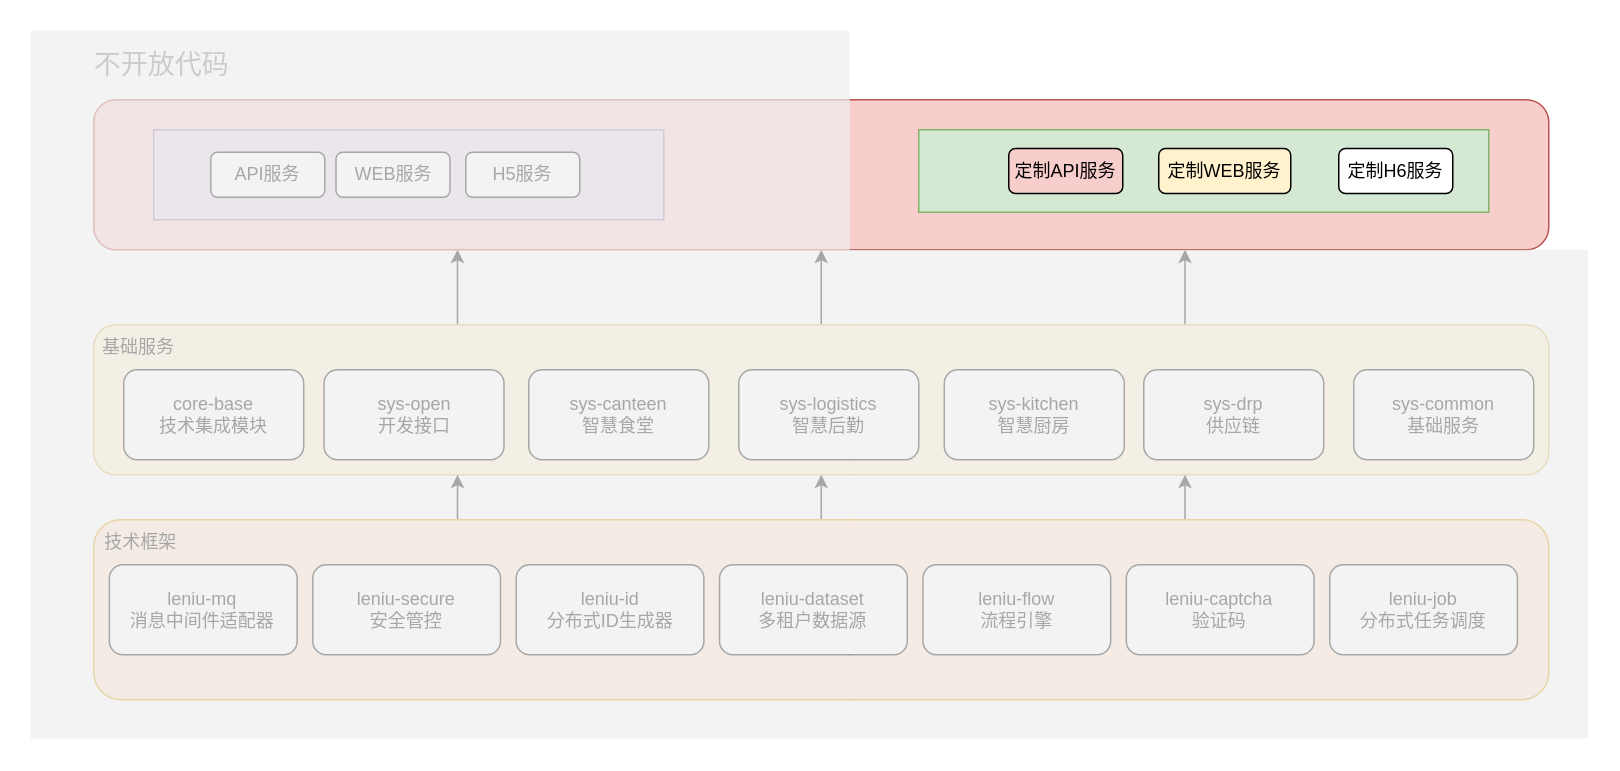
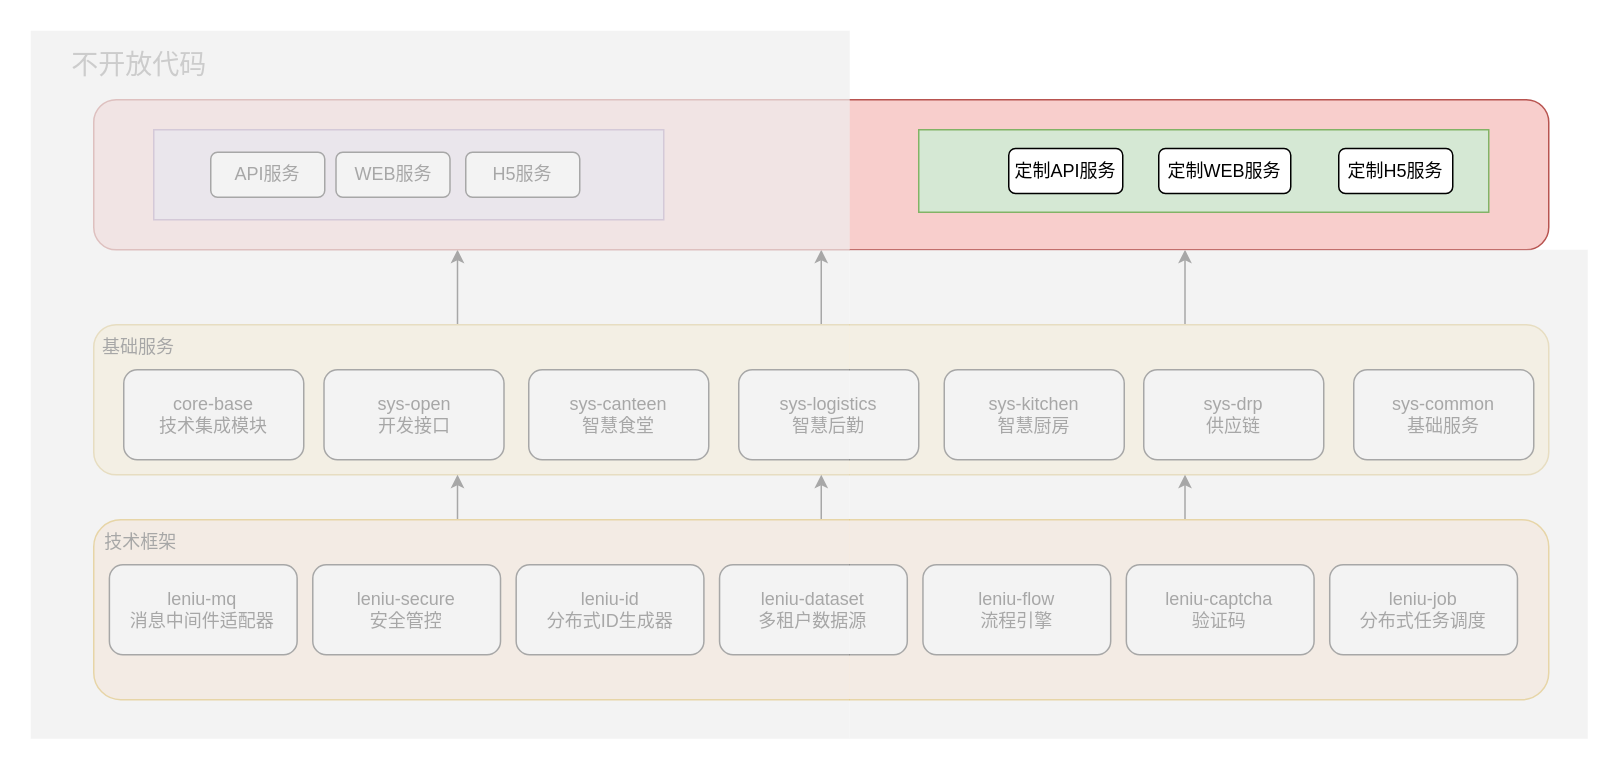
  <mxCell id="0" />
  <mxCell id="1" parent="0" />
  <mxCell id="2" style="edgeStyle=orthogonalEdgeStyle;rounded=0;orthogonalLoop=1;jettySize=auto;html=1;exitX=0.25;exitY=0;exitDx=0;exitDy=0;entryX=0.25;entryY=1;entryDx=0;entryDy=0;" edge="1" parent="1" source="5" target="17"><mxGeometry relative="1" as="geometry" /></mxCell>
  <mxCell id="3" style="edgeStyle=orthogonalEdgeStyle;rounded=0;orthogonalLoop=1;jettySize=auto;html=1;exitX=0.5;exitY=0;exitDx=0;exitDy=0;entryX=0.5;entryY=1;entryDx=0;entryDy=0;" edge="1" parent="1" source="5" target="17"><mxGeometry relative="1" as="geometry" /></mxCell>
  <mxCell id="4" style="edgeStyle=orthogonalEdgeStyle;rounded=0;orthogonalLoop=1;jettySize=auto;html=1;exitX=0.75;exitY=0;exitDx=0;exitDy=0;entryX=0.75;entryY=1;entryDx=0;entryDy=0;" edge="1" parent="1" source="5" target="17"><mxGeometry relative="1" as="geometry" /></mxCell>
  <mxCell id="5" value="" style="rounded=1;whiteSpace=wrap;html=1;fillColor=#fff2cc;strokeColor=#d6b656;" vertex="1" parent="1"><mxGeometry x="62" y="216" width="970" height="100" as="geometry" /></mxCell>
  <mxCell id="6" value="基础服务" style="text;html=1;align=center;verticalAlign=middle;whiteSpace=wrap;rounded=0;" vertex="1" parent="1"><mxGeometry x="62" y="216" width="60" height="30" as="geometry" /></mxCell>
  <mxCell id="7" value="core-base&lt;br&gt;&lt;div&gt;技术集成模块&lt;/div&gt;" style="rounded=1;whiteSpace=wrap;html=1;" vertex="1" parent="1"><mxGeometry x="82" y="246" width="120" height="60" as="geometry" /></mxCell>
  <mxCell id="8" value="sys-open&lt;br&gt;&lt;div&gt;开发接口&lt;/div&gt;" style="rounded=1;whiteSpace=wrap;html=1;" vertex="1" parent="1"><mxGeometry x="215.5" y="246" width="120" height="60" as="geometry" /></mxCell>
  <mxCell id="9" value="sys-canteen&lt;br&gt;&lt;div&gt;智慧食堂&lt;/div&gt;" style="rounded=1;whiteSpace=wrap;html=1;" vertex="1" parent="1"><mxGeometry x="352" y="246" width="120" height="60" as="geometry" /></mxCell>
  <mxCell id="10" value="sys-logistics&lt;br&gt;&lt;div&gt;智慧后勤&lt;/div&gt;" style="rounded=1;whiteSpace=wrap;html=1;" vertex="1" parent="1"><mxGeometry x="492" y="246" width="120" height="60" as="geometry" /></mxCell>
  <mxCell id="11" value="sys-kitchen&lt;br&gt;&lt;div&gt;智慧厨房&lt;/div&gt;" style="rounded=1;whiteSpace=wrap;html=1;" vertex="1" parent="1"><mxGeometry x="629" y="246" width="120" height="60" as="geometry" /></mxCell>
  <mxCell id="12" value="sys-drp&lt;br&gt;&lt;div&gt;供应链&lt;/div&gt;" style="rounded=1;whiteSpace=wrap;html=1;" vertex="1" parent="1"><mxGeometry x="762" y="246" width="120" height="60" as="geometry" /></mxCell>
  <mxCell id="13" value="sys-common&lt;br&gt;&lt;div&gt;基础服务&lt;/div&gt;" style="rounded=1;whiteSpace=wrap;html=1;" vertex="1" parent="1"><mxGeometry x="902" y="246" width="120" height="60" as="geometry" /></mxCell>
  <mxCell id="14" style="edgeStyle=orthogonalEdgeStyle;rounded=0;orthogonalLoop=1;jettySize=auto;html=1;exitX=0.25;exitY=0;exitDx=0;exitDy=0;entryX=0.25;entryY=1;entryDx=0;entryDy=0;" edge="1" parent="1" source="26" target="5"><mxGeometry relative="1" as="geometry" /></mxCell>
  <mxCell id="15" style="edgeStyle=orthogonalEdgeStyle;rounded=0;orthogonalLoop=1;jettySize=auto;html=1;exitX=0.5;exitY=0;exitDx=0;exitDy=0;entryX=0.5;entryY=1;entryDx=0;entryDy=0;" edge="1" parent="1" source="26" target="5"><mxGeometry relative="1" as="geometry" /></mxCell>
  <mxCell id="16" style="edgeStyle=orthogonalEdgeStyle;rounded=0;orthogonalLoop=1;jettySize=auto;html=1;exitX=0.75;exitY=0;exitDx=0;exitDy=0;entryX=0.75;entryY=1;entryDx=0;entryDy=0;" edge="1" parent="1" source="26" target="5"><mxGeometry relative="1" as="geometry" /></mxCell>
  <mxCell id="17" value="" style="rounded=1;whiteSpace=wrap;html=1;fillColor=#f8cecc;strokeColor=#b85450;" vertex="1" parent="1"><mxGeometry x="62" y="66" width="970" height="100" as="geometry" /></mxCell>
  <mxCell id="18" value="" style="rounded=0;whiteSpace=wrap;html=1;fillColor=#e1d5e7;strokeColor=#9673a6;" vertex="1" parent="1"><mxGeometry x="102" y="86" width="340" height="60" as="geometry" /></mxCell>
  <mxCell id="19" value="" style="rounded=0;whiteSpace=wrap;html=1;fillColor=#d5e8d4;strokeColor=#82b366;" vertex="1" parent="1"><mxGeometry x="612" y="86" width="380" height="55" as="geometry" /></mxCell>
  <mxCell id="20" value="API服务" style="rounded=1;whiteSpace=wrap;html=1;" vertex="1" parent="1"><mxGeometry x="140" y="101" width="76" height="30" as="geometry" /></mxCell>
  <mxCell id="21" value="WEB服务" style="rounded=1;whiteSpace=wrap;html=1;" vertex="1" parent="1"><mxGeometry x="223.5" y="101" width="76" height="30" as="geometry" /></mxCell>
  <mxCell id="22" value="H5服务" style="rounded=1;whiteSpace=wrap;html=1;" vertex="1" parent="1"><mxGeometry x="310" y="101" width="76" height="30" as="geometry" /></mxCell>
- <mxCell id="23" value="定制API服务" style="rounded=1;whiteSpace=wrap;html=1;fillColor=#f8cecc;" vertex="1" parent="1"><mxGeometry x="672" y="98.5" width="76" height="30" as="geometry" /></mxCell>
- <mxCell id="24" value="定制WEB服务" style="rounded=1;whiteSpace=wrap;html=1;fillColor=#fff2cc;" vertex="1" parent="1"><mxGeometry x="772" y="98.5" width="88" height="30" as="geometry" /></mxCell>
- <mxCell id="25" value="定制H6服务" style="rounded=1;whiteSpace=wrap;html=1;" vertex="1" parent="1"><mxGeometry x="892" y="98.5" width="76" height="30" as="geometry" /></mxCell>
+ <mxCell id="23" value="定制API服务" style="rounded=1;whiteSpace=wrap;html=1;" vertex="1" parent="1"><mxGeometry x="672" y="98.5" width="76" height="30" as="geometry" /></mxCell>
+ <mxCell id="24" value="定制WEB服务" style="rounded=1;whiteSpace=wrap;html=1;" vertex="1" parent="1"><mxGeometry x="772" y="98.5" width="88" height="30" as="geometry" /></mxCell>
+ <mxCell id="25" value="定制H5服务" style="rounded=1;whiteSpace=wrap;html=1;" vertex="1" parent="1"><mxGeometry x="892" y="98.5" width="76" height="30" as="geometry" /></mxCell>
  <mxCell id="26" value="" style="rounded=1;whiteSpace=wrap;html=1;fillColor=#ffe6cc;strokeColor=#d79b00;" vertex="1" parent="1"><mxGeometry x="62" y="346" width="970" height="120" as="geometry" /></mxCell>
  <mxCell id="27" value="技术框架" style="text;html=1;align=center;verticalAlign=middle;whiteSpace=wrap;rounded=0;" vertex="1" parent="1"><mxGeometry x="62" y="346" width="62.581" height="30" as="geometry" /></mxCell>
  <mxCell id="28" value="leniu-mq&lt;br&gt;&lt;div&gt;&lt;span style=&quot;background-color: transparent; color: light-dark(rgb(0, 0, 0), rgb(255, 255, 255));&quot;&gt;消息中间件&lt;/span&gt;适配器&lt;/div&gt;" style="rounded=1;whiteSpace=wrap;html=1;" vertex="1" parent="1"><mxGeometry x="72.43" y="376" width="125.161" height="60" as="geometry" /></mxCell>
  <mxCell id="29" value="leniu-secure&lt;div&gt;安全管控&lt;/div&gt;" style="rounded=1;whiteSpace=wrap;html=1;" vertex="1" parent="1"><mxGeometry x="208.022" y="376" width="125.161" height="60" as="geometry" /></mxCell>
  <mxCell id="30" value="leniu-id&lt;div&gt;分布式ID生成器&lt;/div&gt;" style="rounded=1;whiteSpace=wrap;html=1;" vertex="1" parent="1"><mxGeometry x="343.613" y="376" width="125.161" height="60" as="geometry" /></mxCell>
  <mxCell id="31" value="leniu-dataset&lt;div&gt;多租户数据源&lt;/div&gt;" style="rounded=1;whiteSpace=wrap;html=1;" vertex="1" parent="1"><mxGeometry x="479.204" y="376" width="125.161" height="60" as="geometry" /></mxCell>
  <mxCell id="32" value="leniu-flow&lt;div&gt;流程引擎&lt;/div&gt;" style="rounded=1;whiteSpace=wrap;html=1;" vertex="1" parent="1"><mxGeometry x="614.796" y="376" width="125.161" height="60" as="geometry" /></mxCell>
  <mxCell id="33" value="leniu-captcha&lt;div&gt;验证码&lt;/div&gt;" style="rounded=1;whiteSpace=wrap;html=1;" vertex="1" parent="1"><mxGeometry x="750.387" y="376" width="125.161" height="60" as="geometry" /></mxCell>
  <mxCell id="34" value="leniu-job&lt;div&gt;分布式任务调度&lt;/div&gt;" style="rounded=1;whiteSpace=wrap;html=1;" vertex="1" parent="1"><mxGeometry x="885.978" y="376" width="125.161" height="60" as="geometry" /></mxCell>
  <mxCell id="35" value="" style="rounded=0;whiteSpace=wrap;html=1;imageAspect=1;perimeter=orthogonalPerimeter;fillColor=#eeeeee;strokeColor=none;opacity=70;" vertex="1" parent="1"><mxGeometry x="566" y="166" width="492" height="326" as="geometry" /></mxCell>
  <mxCell id="36" value="" style="rounded=0;whiteSpace=wrap;html=1;imageAspect=1;perimeter=orthogonalPerimeter;fillColor=#eeeeee;strokeColor=none;glass=0;opacity=70;" vertex="1" parent="1"><mxGeometry x="20" y="20" width="546" height="472" as="geometry" /></mxCell>
- <mxCell id="37" value="&lt;font style=&quot;font-size: 18px; color: rgb(204, 204, 204);&quot;&gt;不开放代码&lt;/font&gt;" style="text;html=1;align=center;verticalAlign=middle;whiteSpace=wrap;rounded=0;" vertex="1" parent="1"><mxGeometry x="57.5" y="28" width="99" height="30" as="geometry" /></mxCell>
+ <mxCell id="37" value="&lt;font style=&quot;font-size: 18px; color: rgb(204, 204, 204);&quot;&gt;不开放代码&lt;/font&gt;" style="text;html=1;align=center;verticalAlign=middle;whiteSpace=wrap;rounded=0;" vertex="1" parent="1"><mxGeometry x="42.5" y="28" width="99" height="30" as="geometry" /></mxCell>
